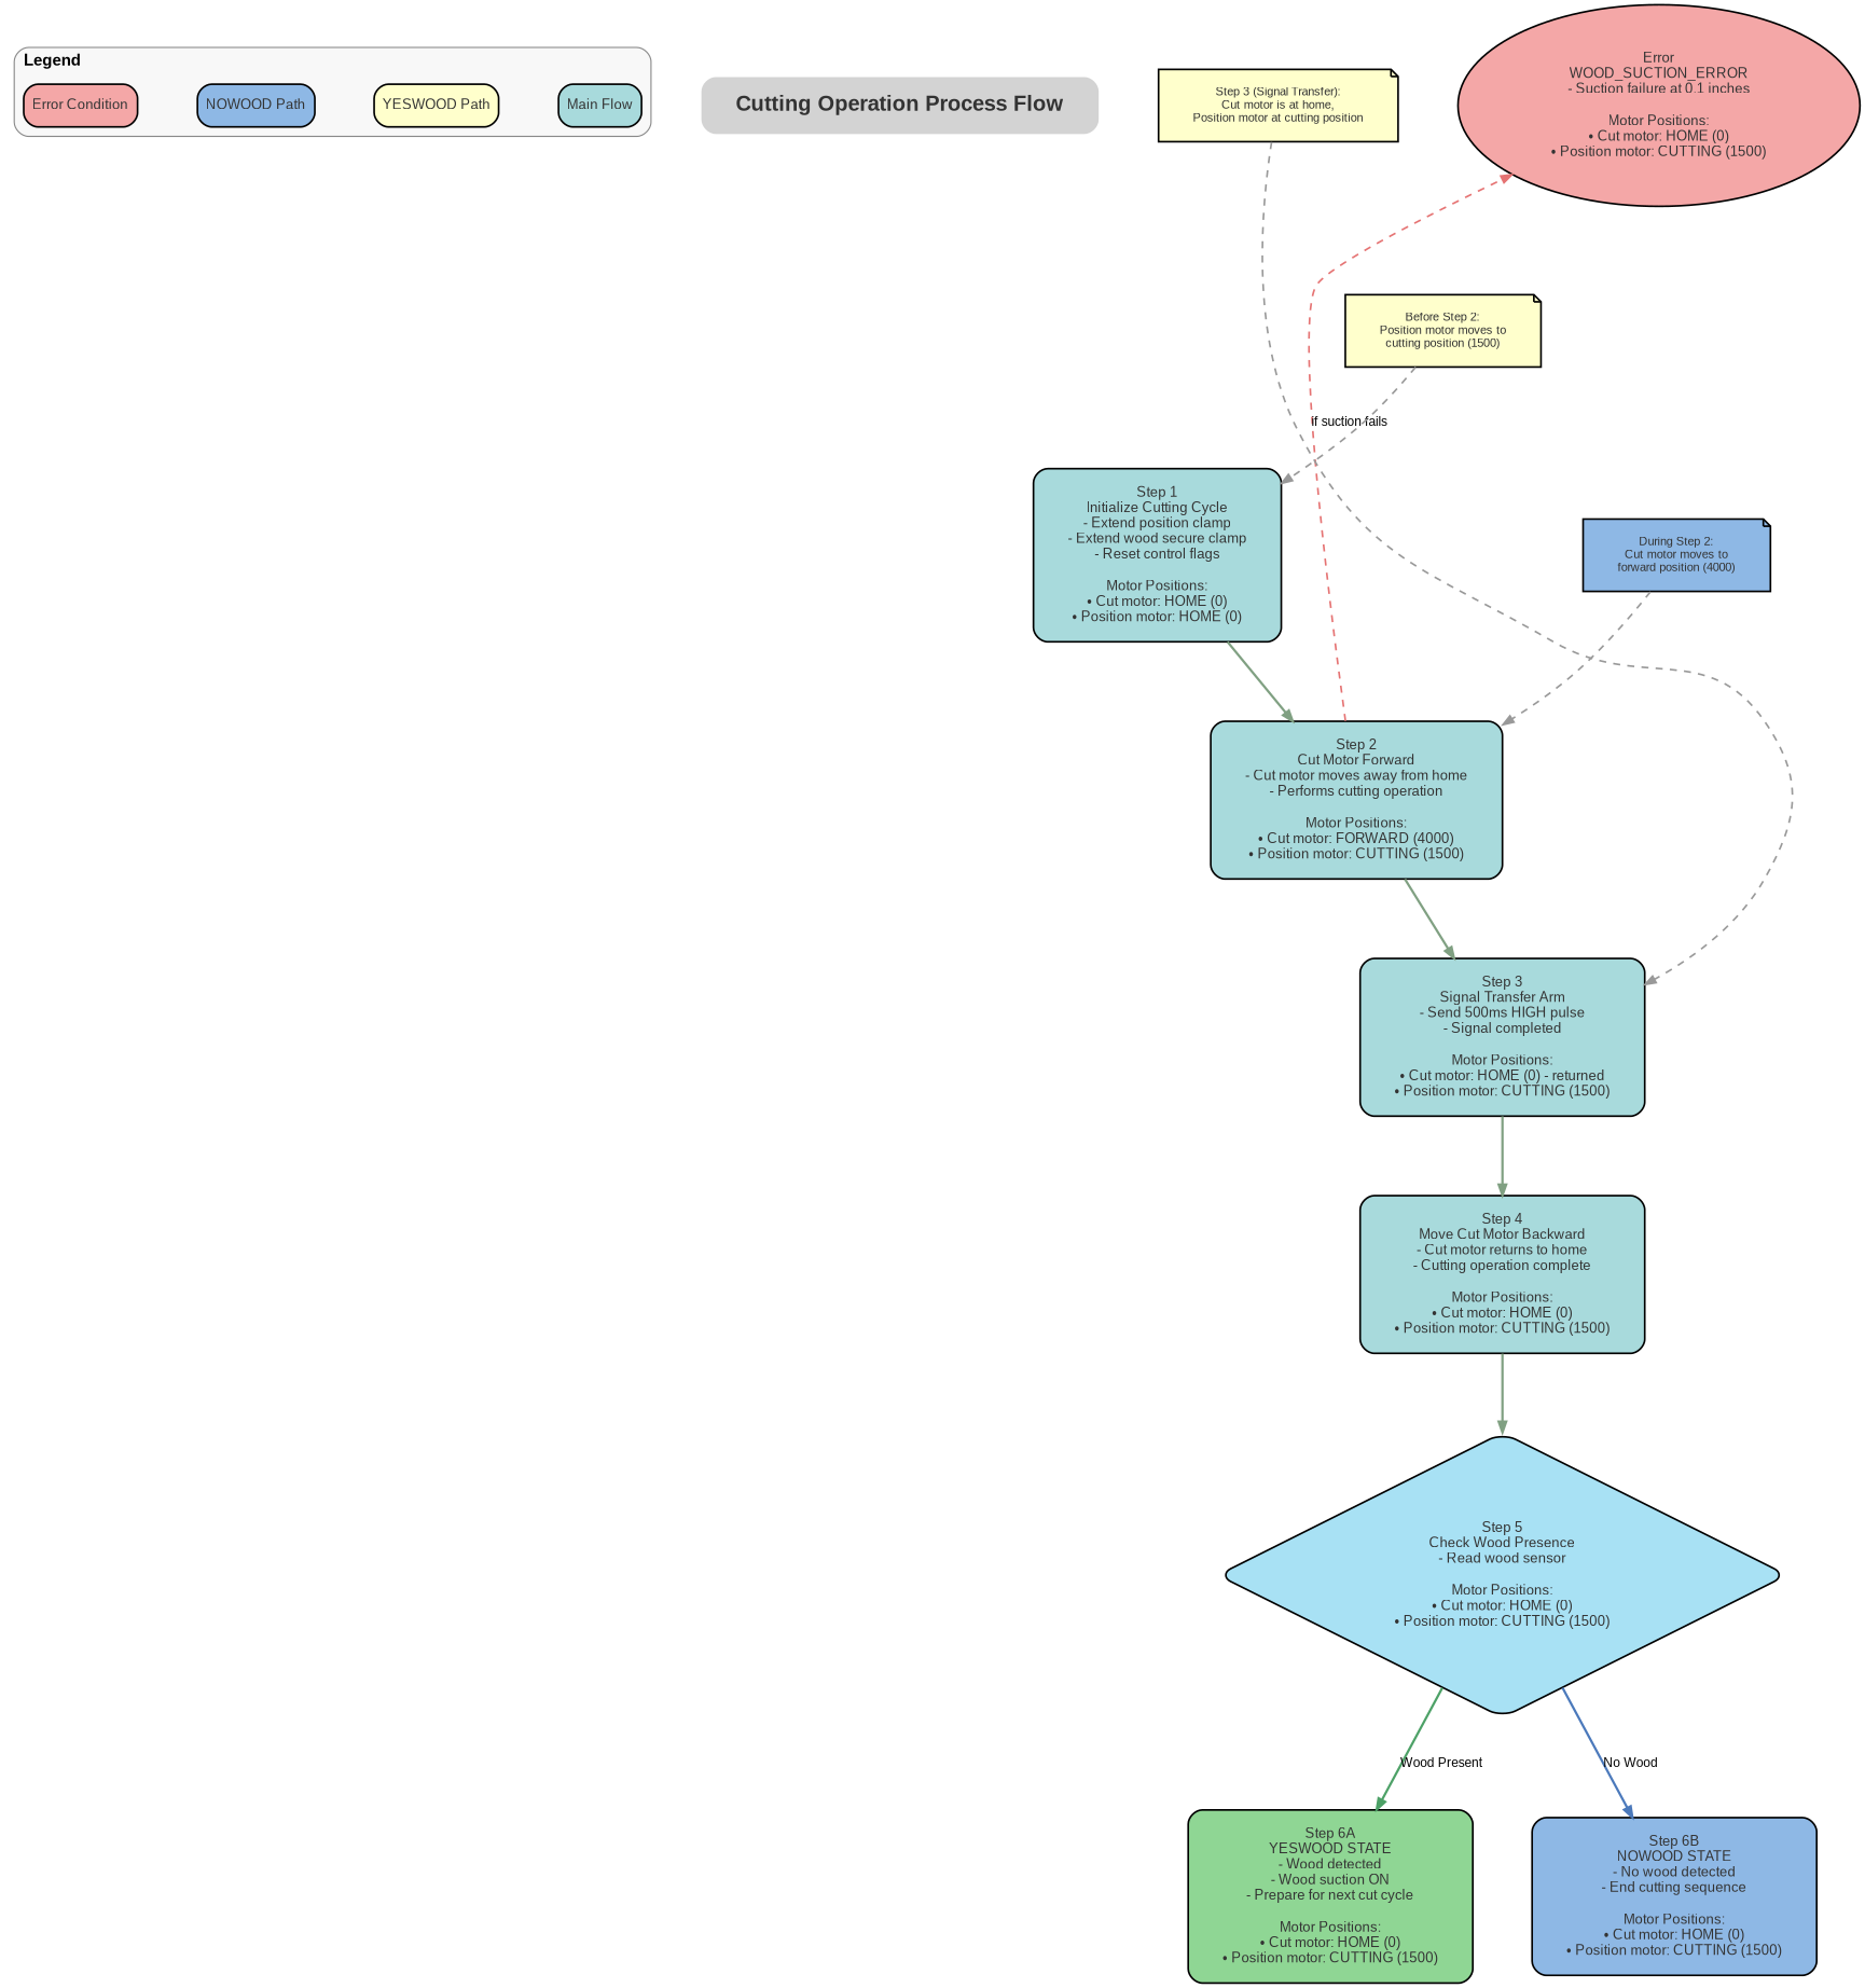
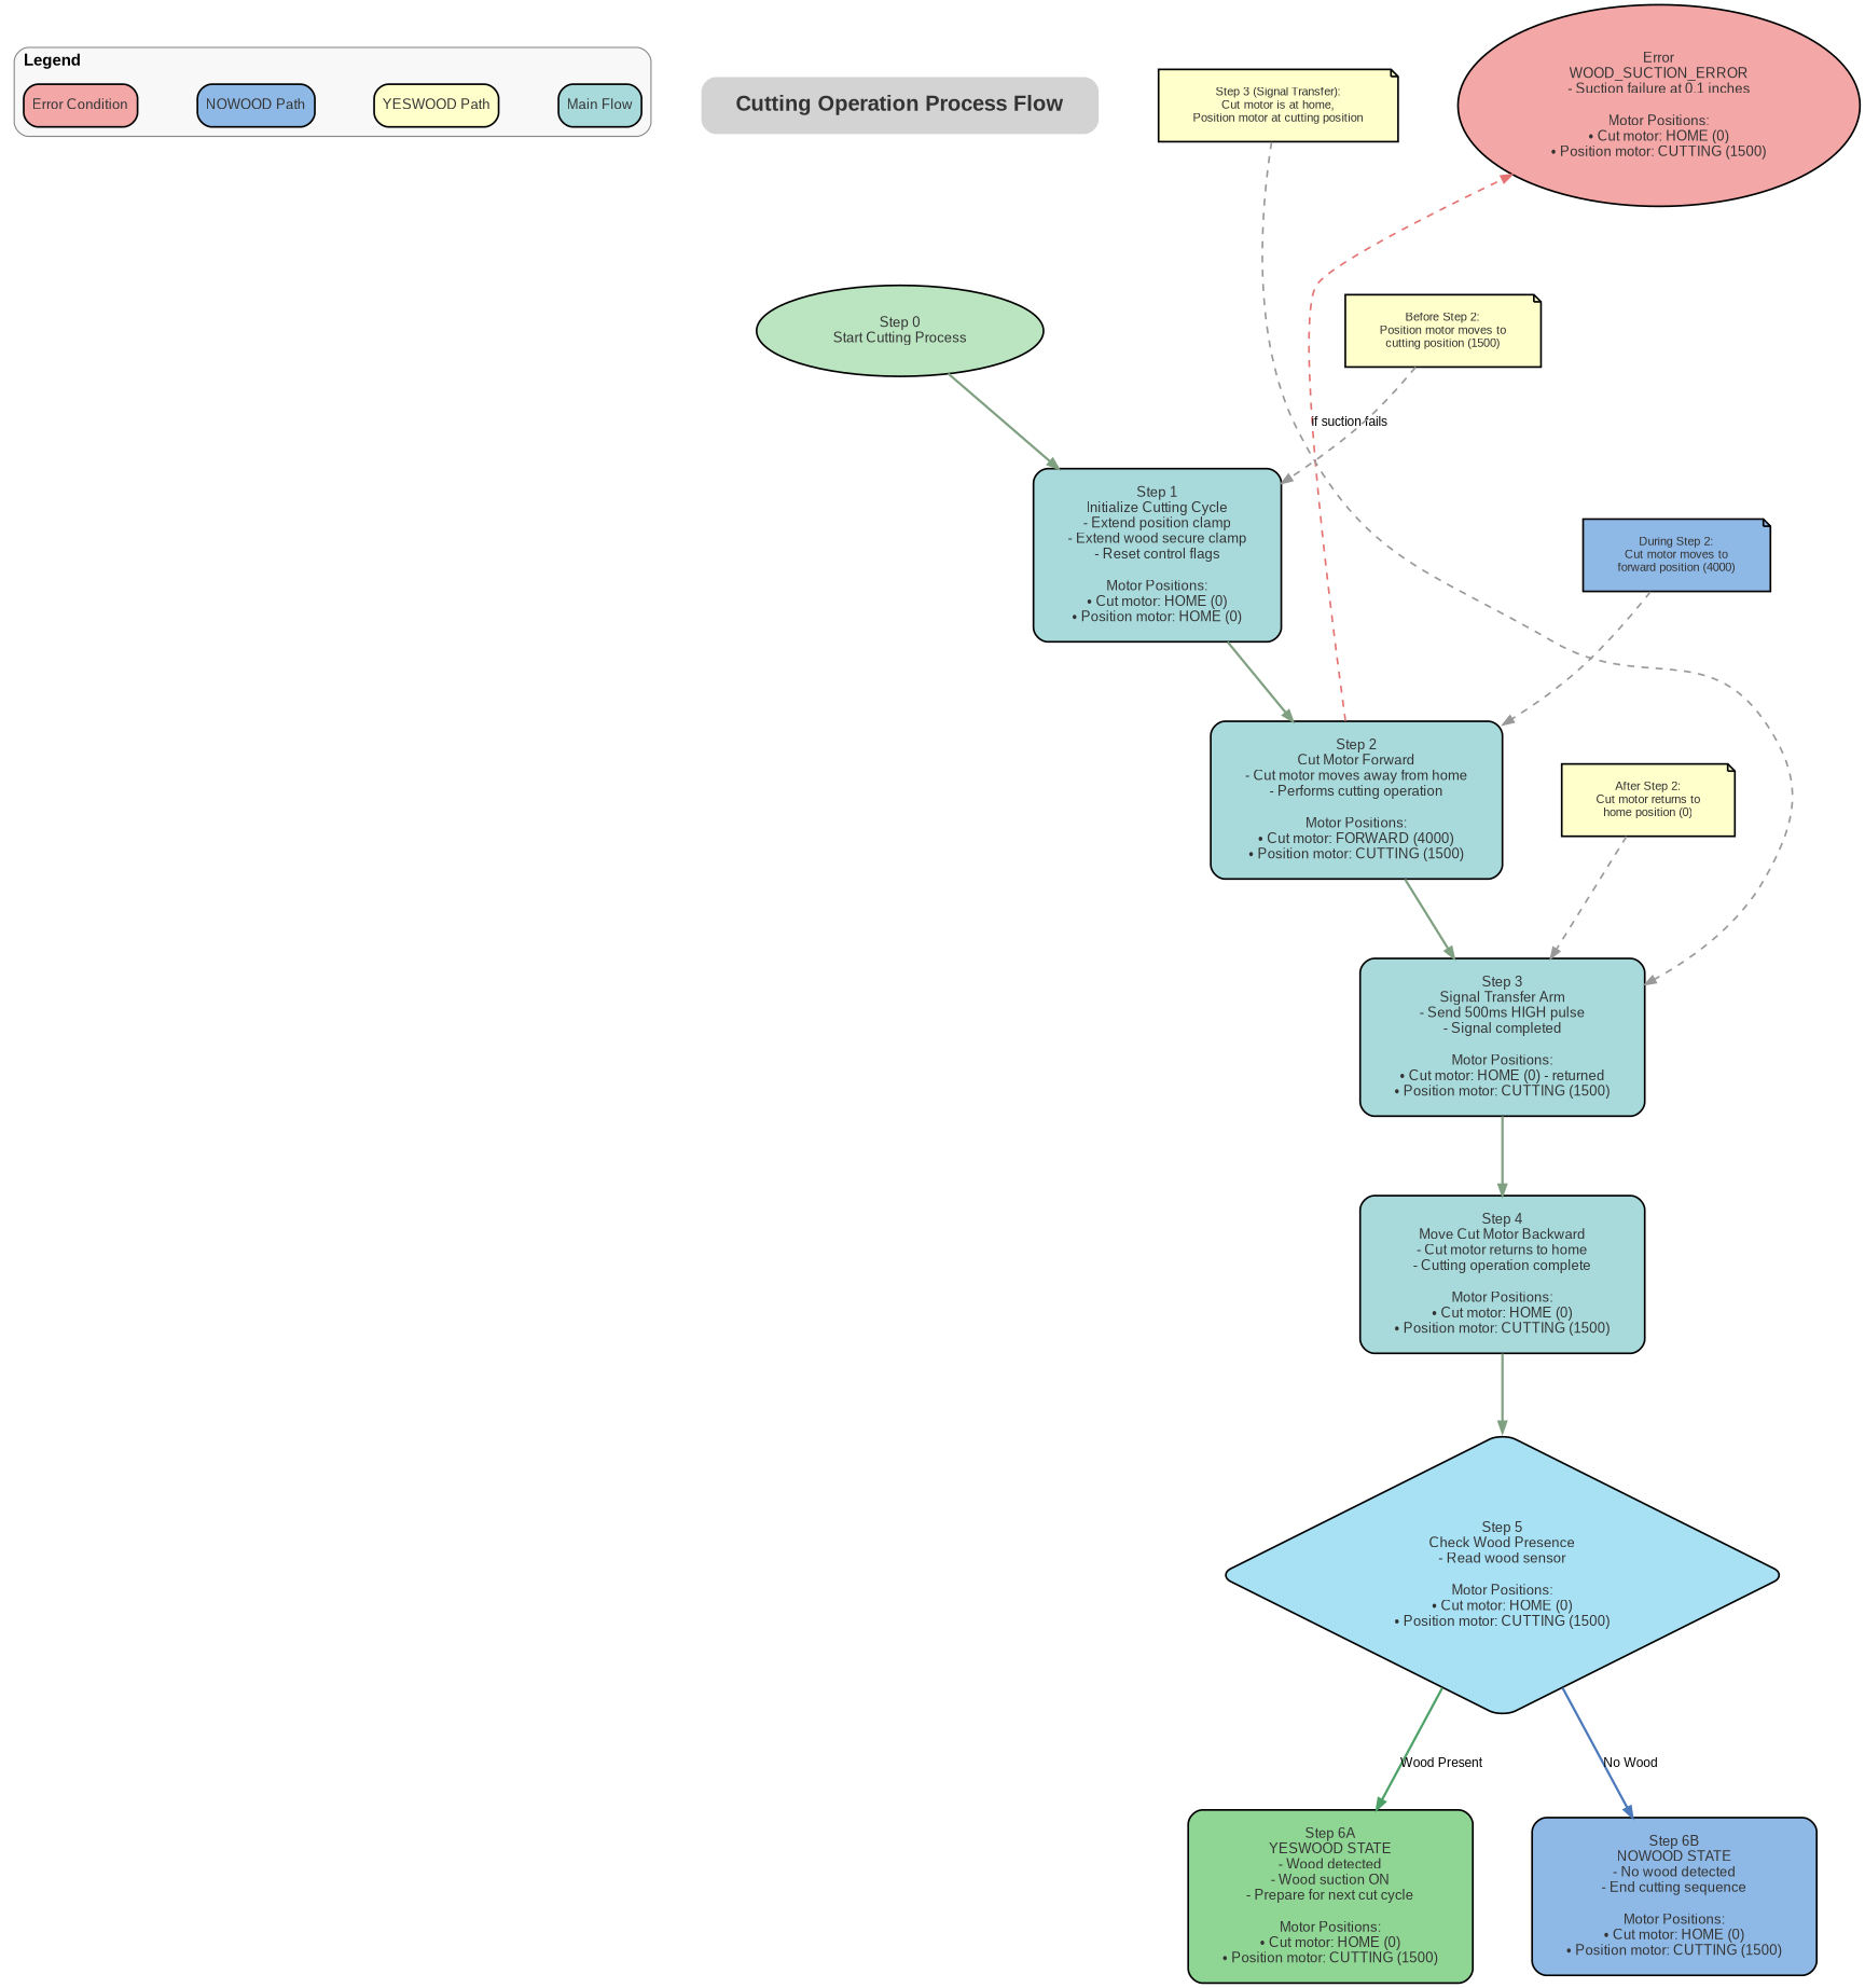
  digraph {
    bgcolor=white
    fontname=Arial
    nodesep=0.7
    rankdir=TB
    ranksep=0.9
    splines=true
    node [fillcolor="#A8DADC" fontcolor="#333333" fontname=Arial fontsize=12 margin="0.4,0.2" penwidth=1.5 shape=box style="rounded,filled"]
    edge [arrowsize=0.9 color="#80A082" fontname=Arial fontsize=11 penwidth=2]
    n1 [label="Main Flow" margin="0.1,0.05"]
    n2 [fillcolor="#FFFFCC" label="YESWOOD Path" margin="0.1,0.05"]
    n3 [fillcolor="#8EB8E5" label="NOWOOD Path" margin="0.1,0.05"]
    n4 [fillcolor="#F4A7A7" label="Error Condition" margin="0.1,0.05"]
    n5 [fontname="Arial Bold" fontsize=18 label="Cutting Operation Process Flow" shape=plaintext fillcolor=""]
+   n6 [fillcolor="#BBE5C0" label="Step 0\nStart Cutting Process" shape=ellipse style=filled]
    n7 [label="Step 1\nInitialize Cutting Cycle\n- Extend position clamp\n- Extend wood secure clamp\n- Reset control flags\n\nMotor Positions:\n• Cut motor: HOME (0)\n• Position motor: HOME (0)"]
    n8 [label="Step 2\nCut Motor Forward\n- Cut motor moves away from home\n- Performs cutting operation\n\nMotor Positions:\n• Cut motor: FORWARD (4000)\n• Position motor: CUTTING (1500)"]
    n9 [label="Step 3\nSignal Transfer Arm\n- Send 500ms HIGH pulse\n- Signal completed\n\nMotor Positions:\n• Cut motor: HOME (0) - returned\n• Position motor: CUTTING (1500)"]
    n10 [fillcolor="#F4A7A7" label="Error\nWOOD_SUCTION_ERROR\n- Suction failure at 0.1 inches\n\nMotor Positions:\n• Cut motor: HOME (0)\n• Position motor: CUTTING (1500)" shape=ellipse]
    n11 [label="Step 4\nMove Cut Motor Backward\n- Cut motor returns to home\n- Cutting operation complete\n\nMotor Positions:\n• Cut motor: HOME (0)\n• Position motor: CUTTING (1500)"]
    n12 [fillcolor="#A8E1F4" label="Step 5\nCheck Wood Presence\n- Read wood sensor\n\nMotor Positions:\n• Cut motor: HOME (0)\n• Position motor: CUTTING (1500)" shape=diamond]
    n13 [fillcolor="#8FD694" label="Step 6A\nYESWOOD STATE\n- Wood detected\n- Wood suction ON\n- Prepare for next cut cycle\n\nMotor Positions:\n• Cut motor: HOME (0)\n• Position motor: CUTTING (1500)"]
    n14 [fillcolor="#8EB8E5" label="Step 6B\nNOWOOD STATE\n- No wood detected\n- End cutting sequence\n\nMotor Positions:\n• Cut motor: HOME (0)\n• Position motor: CUTTING (1500)"]
    n15 [fillcolor="#FFFFCC" fontsize=10 label="Before Step 2:\nPosition motor moves to\ncutting position (1500)" shape=note style=filled]
    n16 [fillcolor="#8EB8E5" fontsize=10 label="During Step 2:\nCut motor moves to\nforward position (4000)" shape=note style=filled]
+   n17 [fillcolor="#FFFFCC" fontsize=10 label="After Step 2:\nCut motor returns to\nhome position (0)" shape=note style=filled]
    n18 [fillcolor="#FFFFCC" fontsize=10 label="Step 3 (Signal Transfer):\nCut motor is at home,\nPosition motor at cutting position" shape=note style=filled]
    subgraph cluster_1 {
      color="#888888"
      fillcolor="#F8F8F8"
      fontname="Arial Bold"
      fontsize=14
      label=Legend
      labeljust=l
      style="rounded,filled"
      n1
      n2
      n3
      n4
    }
+   n5 -> n6 [color="#555555" penwidth=1.5 style=invis]
+   n6 -> n7
    n7 -> n8
    n8 -> n9
    n8 -> n10 [color="#E57373" constraint=false label="if suction fails" penwidth=1.5 style=dashed]
    n9 -> n11
    n11 -> n12
    n12 -> n13 [color="#4DA167" label="Wood Present"]
    n12 -> n14 [color="#4B79BB" label="No Wood"]
    n15 -> n7 [color="#999999" penwidth=1.5 style=dashed]
    n16 -> n8 [color="#999999" penwidth=1.5 style=dashed]
+   n17 -> n9 [color="#999999" penwidth=1.5 style=dashed]
    n18 -> n9 [color="#999999" constraint=false penwidth=1.5 style=dashed]
  }
